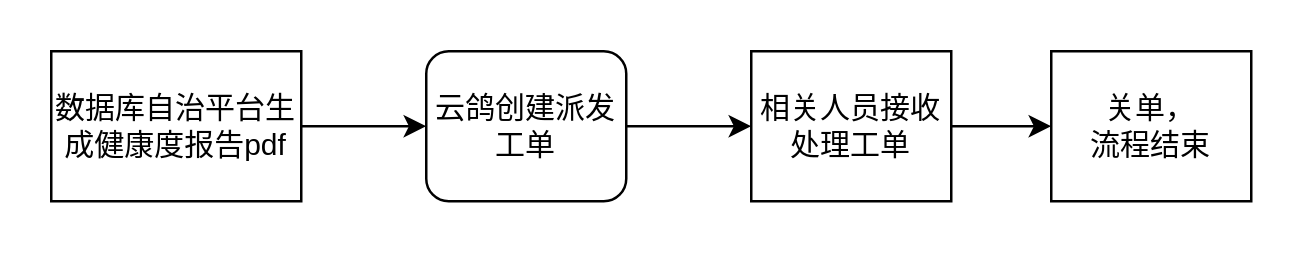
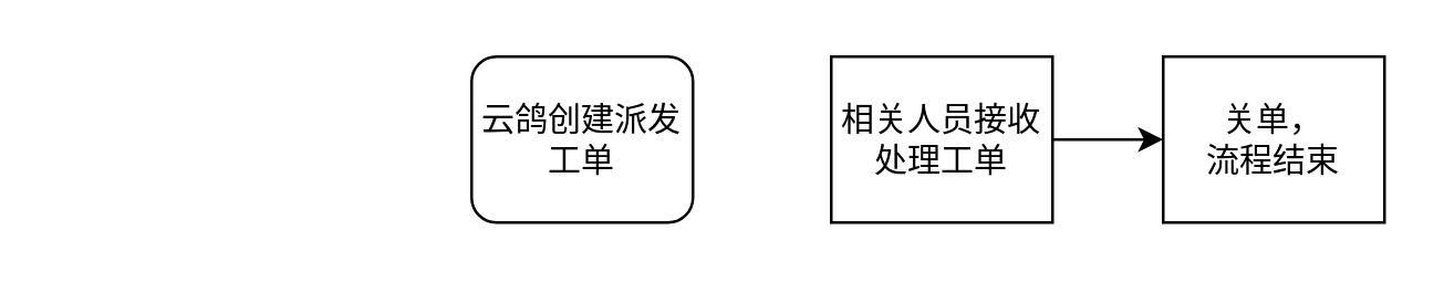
  <mxCell id="0" />
  <mxCell id="1" parent="0" />
- <mxCell id="2" value="" style="edgeStyle=orthogonalEdgeStyle;rounded=0;orthogonalLoop=1;jettySize=auto;html=1;" edge="1" parent="1" source="3" target="5"><mxGeometry relative="1" as="geometry" /></mxCell>
- <mxCell id="3" value="&lt;font&gt;数据库自治平台生成健康度报告pdf&lt;/font&gt;" style="rounded=0;whiteSpace=wrap;html=1;" vertex="1" parent="1"><mxGeometry x="20" y="20" width="100" height="60" as="geometry" /></mxCell>
- <mxCell id="4" value="" style="edgeStyle=orthogonalEdgeStyle;rounded=0;orthogonalLoop=1;jettySize=auto;html=1;" edge="1" parent="1" source="5" target="7"><mxGeometry relative="1" as="geometry" /></mxCell>
  <mxCell id="5" value="云鸽创建派发工单" style="whiteSpace=wrap;html=1;rounded=1;" vertex="1" parent="1"><mxGeometry x="170" y="20" width="80" height="60" as="geometry" /></mxCell>
  <mxCell id="6" value="" style="edgeStyle=orthogonalEdgeStyle;rounded=0;orthogonalLoop=1;jettySize=auto;html=1;" edge="1" parent="1" source="7" target="8"><mxGeometry relative="1" as="geometry" /></mxCell>
  <mxCell id="7" value="相关人员接收处理工单" style="rounded=0;whiteSpace=wrap;html=1;" vertex="1" parent="1"><mxGeometry x="300" y="20" width="80" height="60" as="geometry" /></mxCell>
  <mxCell id="8" value="&lt;div&gt;关单，&lt;/div&gt;&lt;div&gt;流程结束&lt;/div&gt;" style="rounded=0;whiteSpace=wrap;html=1;" vertex="1" parent="1"><mxGeometry x="420" y="20" width="80" height="60" as="geometry" /></mxCell>
